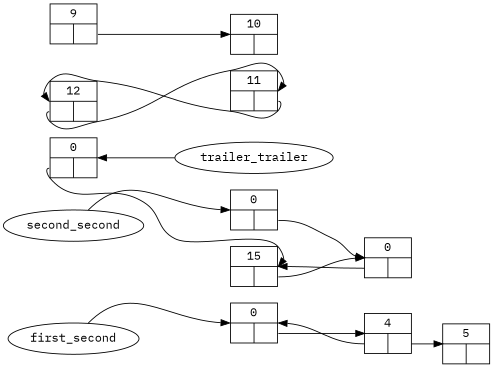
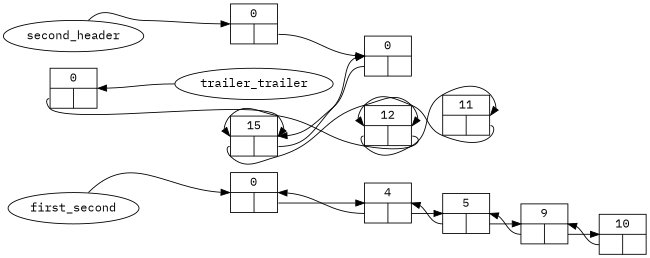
  digraph {
    fontname="IBM Plex Mono"
    rankdir=LR
    node [fontname="IBM Plex Mono" shape=record]
    edge [fontname="IBM Plex Mono" headport=w tailport="next:e"]
    n1 [label=first_second shape=ellipse]
    n2 [label="0 | { <prev> | <next> }"]
    n3 [label="4 | { <prev> | <next> }"]
    n4 [label=trailer_trailer shape=ellipse]
-   second_header [shape=ellipse label=second_second]
+   second_header [shape=ellipse]
    n6 [label="0 | { <prev> | <next> }"]
    n7 [label="0 | { <prev> | <next> }"]
    n8 [label="5 | { <prev> | <next> }"]
    n9 [label="0 | { <prev> | <next> }"]
    n10 [label="15 | { <prev> | <next> }"]
    n11 [label="12 | { <prev> | <next> }"]
    n12 [label="9 | { <prev> | <next> }"]
    n13 [label="10 | { <prev> | <next> }"]
    n14 [label="11 | { <prev> | <next> }"]
    n1 -> n2
    n2 -> n3
    n3 -> n2 [headport=e tailport="prev:w" weight=0]
    n3 -> n8
    second_header -> n6
    n6 -> n7
    n7 -> n10 [headport=e tailport="prev:w" weight=0]
+   n8 -> n3 [headport=e tailport="prev:w" weight=0]
+   n8 -> n12
    n9 -> n4 [dir=back tailport=e]
    n9 -> n10 [headport=e tailport="prev:w" weight=0]
    n10 -> n7
+   n10 -> n11 [headport=e tailport="prev:w" weight=0]
+   n11 -> n10
    n11 -> n14 [headport=e tailport="prev:w" weight=0]
+   n12 -> n8 [headport=e tailport="prev:w" weight=0]
    n12 -> n13
+   n13 -> n12 [headport=e tailport="prev:w" weight=0]
    n14 -> n11
  }
